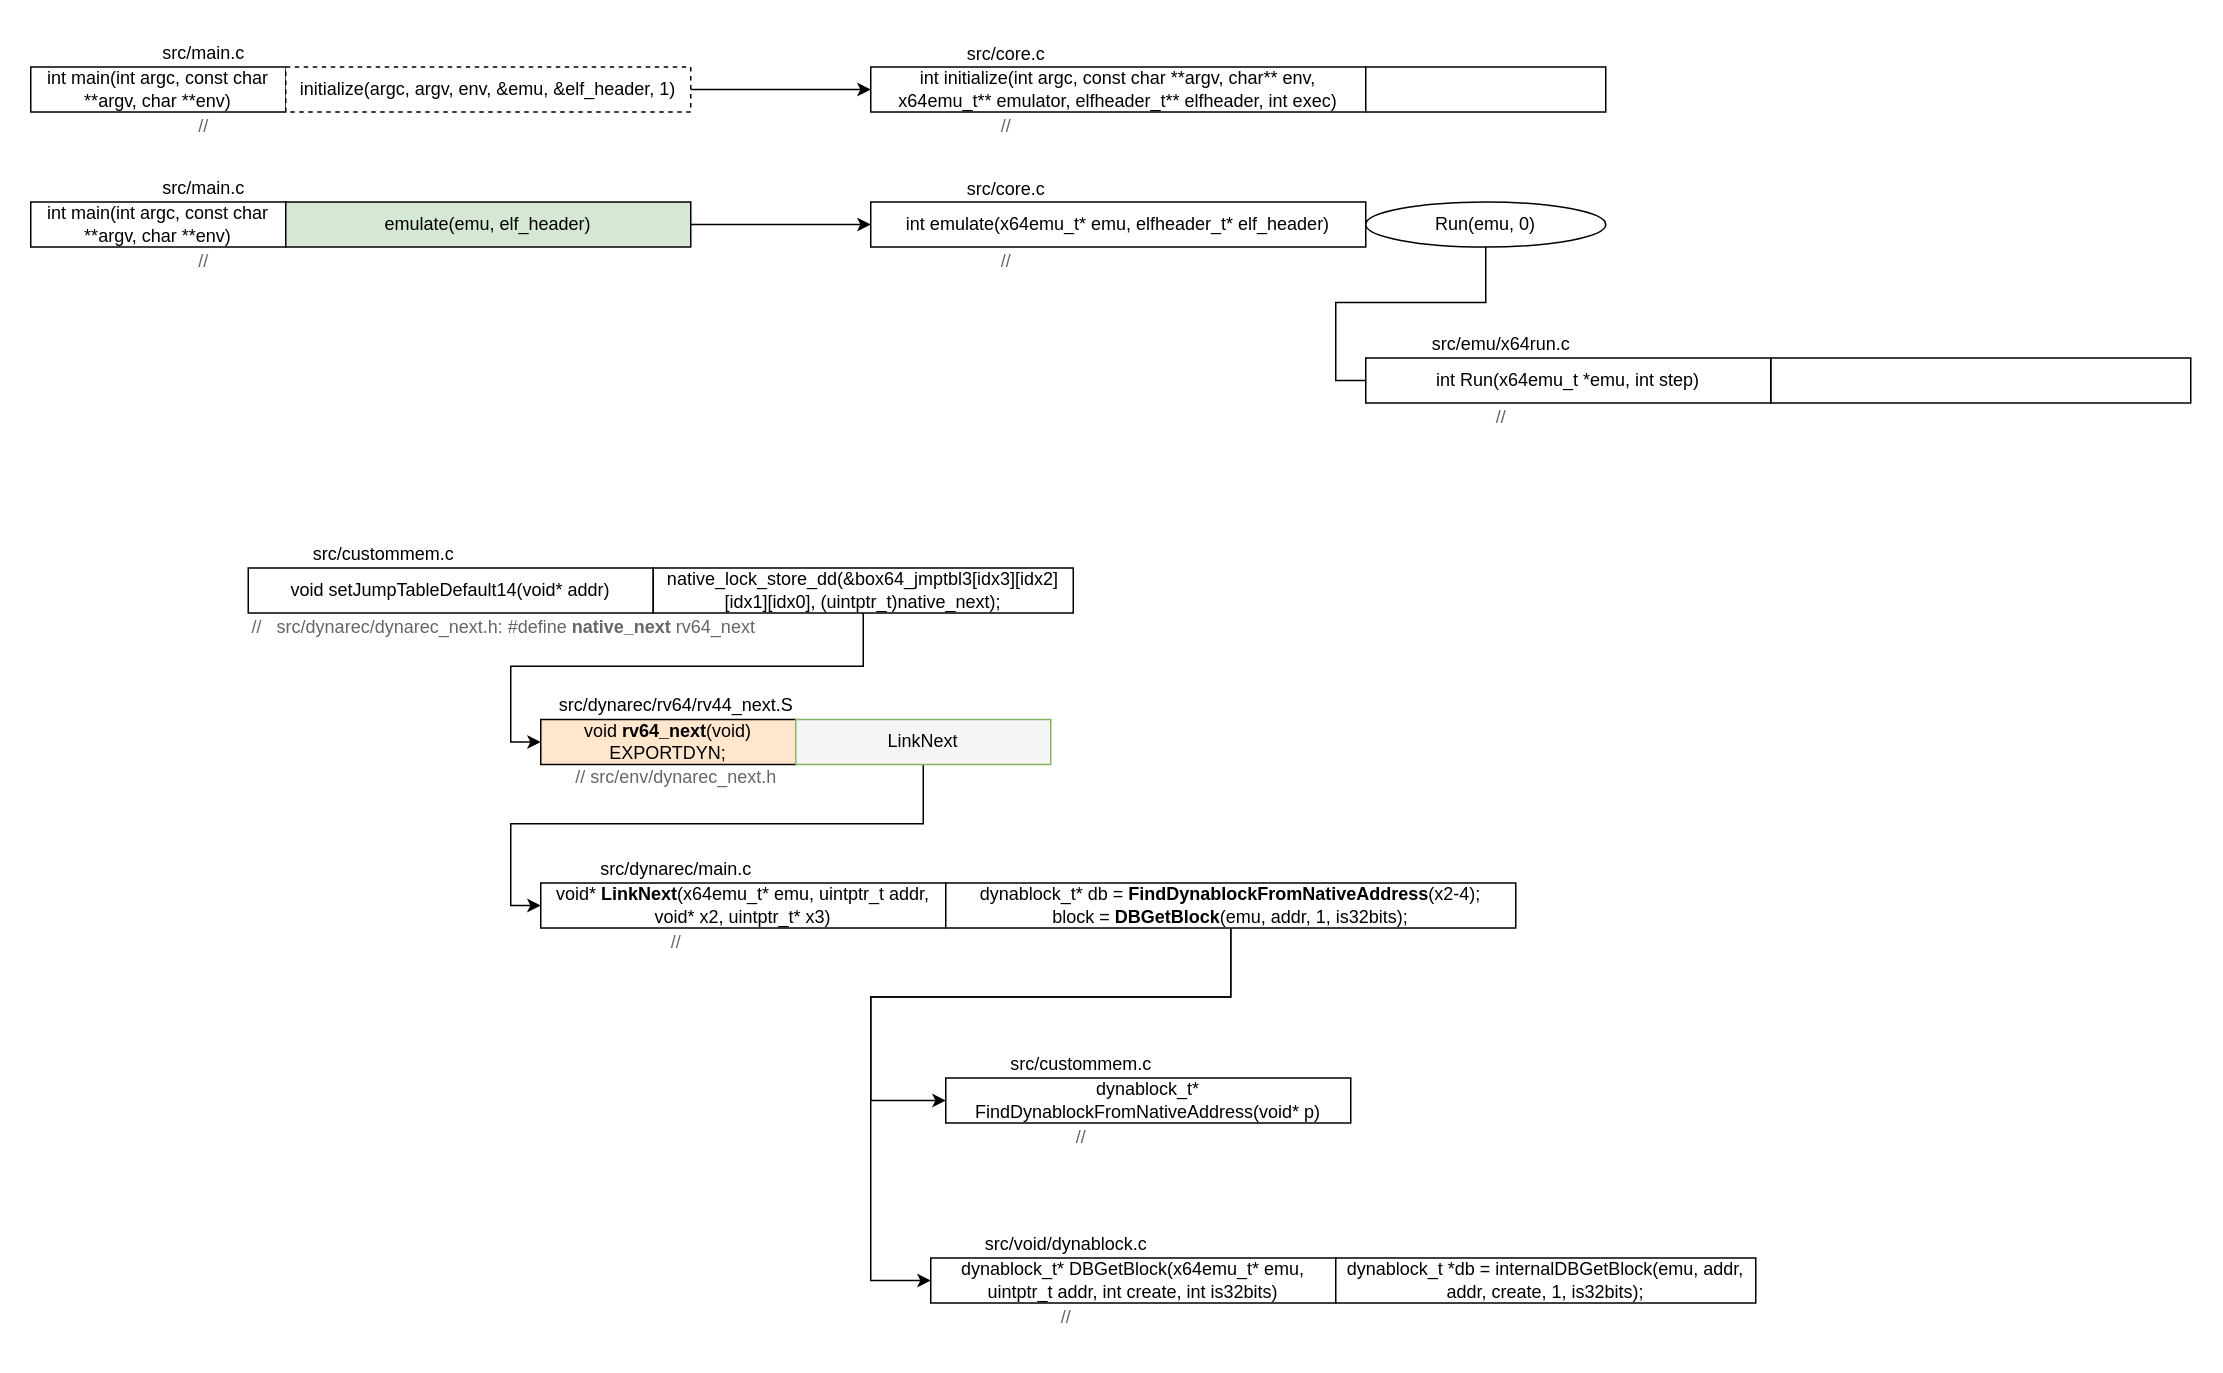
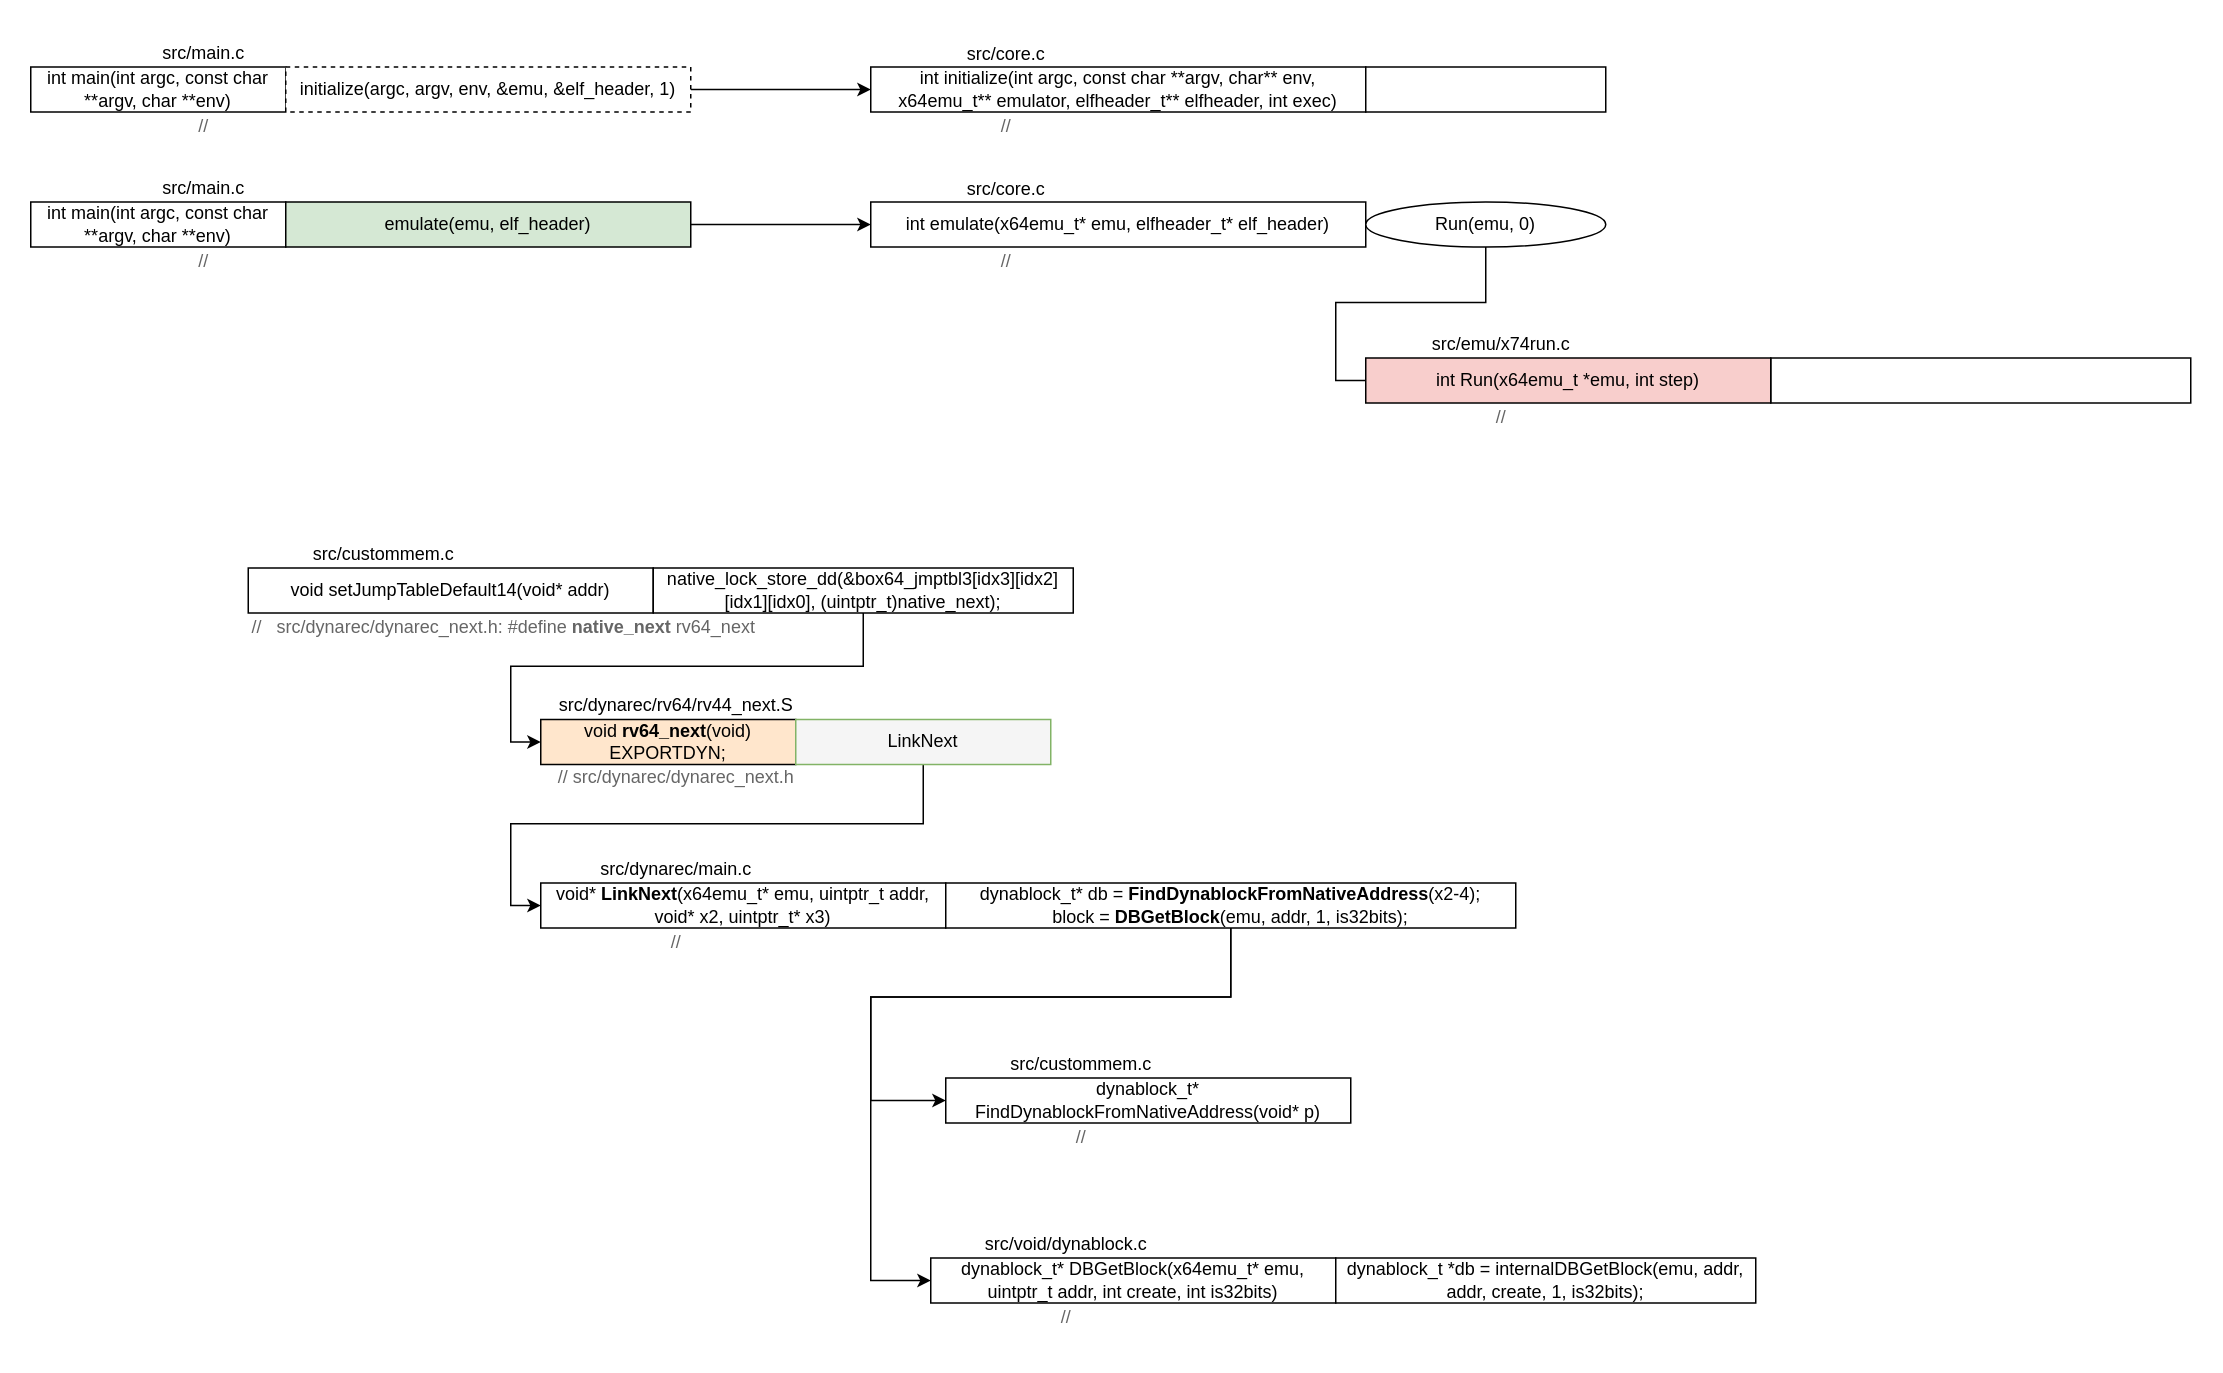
  <mxCell id="0" />
  <mxCell id="1" parent="0" />
  <mxCell id="2" value="int main(int argc, const char **argv, char **env)" style="rounded=0;whiteSpace=wrap;html=1;" parent="1" vertex="1"><mxGeometry x="20" y="44" width="170" height="30" as="geometry" /></mxCell>
  <mxCell id="3" style="edgeStyle=orthogonalEdgeStyle;rounded=0;orthogonalLoop=1;jettySize=auto;html=1;exitX=1;exitY=0.5;exitDx=0;exitDy=0;" parent="1" source="4" target="12" edge="1"><mxGeometry relative="1" as="geometry" /></mxCell>
  <mxCell id="4" value="initialize(argc, argv, env, &amp;amp;emu, &amp;amp;elf_header, 1)" style="rounded=0;whiteSpace=wrap;html=1;dashed=1;" parent="1" vertex="1"><mxGeometry x="190" y="44" width="270" height="30" as="geometry" /></mxCell>
  <mxCell id="5" value="src/main.c" style="text;html=1;align=center;verticalAlign=middle;resizable=0;points=[];autosize=1;strokeColor=none;fillColor=none;" parent="1" vertex="1"><mxGeometry x="95" y="20" width="80" height="30" as="geometry" /></mxCell>
  <mxCell id="6" value="//" style="text;html=1;align=center;verticalAlign=middle;resizable=0;points=[];autosize=1;strokeColor=none;fillColor=none;fontColor=#666666;" parent="1" vertex="1"><mxGeometry x="120" y="69" width="30" height="30" as="geometry" /></mxCell>
  <mxCell id="7" value="int main(int argc, const char **argv, char **env)" style="rounded=0;whiteSpace=wrap;html=1;" parent="1" vertex="1"><mxGeometry x="20" y="134" width="170" height="30" as="geometry" /></mxCell>
  <mxCell id="8" style="edgeStyle=orthogonalEdgeStyle;rounded=0;orthogonalLoop=1;jettySize=auto;html=1;exitX=1;exitY=0.5;exitDx=0;exitDy=0;entryX=0;entryY=0.5;entryDx=0;entryDy=0;" parent="1" source="9" target="16" edge="1"><mxGeometry relative="1" as="geometry" /></mxCell>
  <mxCell id="9" value="emulate(emu, elf_header)" style="rounded=0;whiteSpace=wrap;html=1;fillColor=#d5e8d4;" parent="1" vertex="1"><mxGeometry x="190" y="134" width="270" height="30" as="geometry" /></mxCell>
  <mxCell id="10" value="src/main.c" style="text;html=1;align=center;verticalAlign=middle;resizable=0;points=[];autosize=1;strokeColor=none;fillColor=none;" parent="1" vertex="1"><mxGeometry x="95" y="110" width="80" height="30" as="geometry" /></mxCell>
  <mxCell id="11" value="//" style="text;html=1;align=center;verticalAlign=middle;resizable=0;points=[];autosize=1;strokeColor=none;fillColor=none;fontColor=#666666;" parent="1" vertex="1"><mxGeometry x="120" y="159" width="30" height="30" as="geometry" /></mxCell>
  <mxCell id="12" value="int initialize(int argc, const char **argv, char** env, x64emu_t** emulator, elfheader_t** elfheader, int exec)" style="rounded=0;whiteSpace=wrap;html=1;" parent="1" vertex="1"><mxGeometry x="580" y="44" width="330" height="30" as="geometry" /></mxCell>
  <mxCell id="13" value="" style="rounded=0;whiteSpace=wrap;html=1;" parent="1" vertex="1"><mxGeometry x="910" y="44" width="160" height="30" as="geometry" /></mxCell>
  <mxCell id="14" value="src/core.c" style="text;html=1;align=center;verticalAlign=middle;resizable=0;points=[];autosize=1;strokeColor=none;fillColor=none;" parent="1" vertex="1"><mxGeometry x="630" y="21" width="80" height="30" as="geometry" /></mxCell>
  <mxCell id="15" value="//" style="text;html=1;align=center;verticalAlign=middle;resizable=0;points=[];autosize=1;strokeColor=none;fillColor=none;fontColor=#666666;" parent="1" vertex="1"><mxGeometry x="655" y="69" width="30" height="30" as="geometry" /></mxCell>
  <mxCell id="16" value="int emulate(x64emu_t* emu, elfheader_t* elf_header)" style="rounded=0;whiteSpace=wrap;html=1;" parent="1" vertex="1"><mxGeometry x="580" y="134" width="330" height="30" as="geometry" /></mxCell>
  <mxCell id="17" style="edgeStyle=orthogonalEdgeStyle;rounded=0;orthogonalLoop=1;jettySize=auto;html=1;exitX=0.5;exitY=1;exitDx=0;exitDy=0;entryX=0;entryY=0.5;entryDx=0;entryDy=0;endArrow=none;" parent="1" source="18" target="24" edge="1"><mxGeometry relative="1" as="geometry" /></mxCell>
  <mxCell id="18" value="Run(emu, 0)" style="ellipse;whiteSpace=wrap;html=1;" parent="1" vertex="1"><mxGeometry x="910" y="134" width="160" height="30" as="geometry" /></mxCell>
  <mxCell id="19" value="src/core.c" style="text;html=1;align=center;verticalAlign=middle;resizable=0;points=[];autosize=1;strokeColor=none;fillColor=none;" parent="1" vertex="1"><mxGeometry x="630" y="111" width="80" height="30" as="geometry" /></mxCell>
  <mxCell id="20" value="//" style="text;html=1;align=center;verticalAlign=middle;resizable=0;points=[];autosize=1;strokeColor=none;fillColor=none;fontColor=#666666;" parent="1" vertex="1"><mxGeometry x="655" y="159" width="30" height="30" as="geometry" /></mxCell>
  <mxCell id="21" value="" style="rounded=0;whiteSpace=wrap;html=1;" parent="1" vertex="1"><mxGeometry x="1180" y="238" width="280" height="30" as="geometry" /></mxCell>
- <mxCell id="22" value="src/emu/x64run.c" style="text;html=1;align=center;verticalAlign=middle;resizable=0;points=[];autosize=1;strokeColor=none;fillColor=none;" parent="1" vertex="1"><mxGeometry x="940" y="214" width="120" height="30" as="geometry" /></mxCell>
+ <mxCell id="22" value="src/emu/x74run.c" style="text;html=1;align=center;verticalAlign=middle;resizable=0;points=[];autosize=1;strokeColor=none;fillColor=none;" parent="1" vertex="1"><mxGeometry x="940" y="214" width="120" height="30" as="geometry" /></mxCell>
  <mxCell id="23" value="//" style="text;html=1;align=center;verticalAlign=middle;resizable=0;points=[];autosize=1;strokeColor=none;fillColor=none;fontColor=#666666;" parent="1" vertex="1"><mxGeometry x="985" y="263" width="30" height="30" as="geometry" /></mxCell>
- <mxCell id="24" value="int Run(x64emu_t *emu, int step)" style="rounded=0;whiteSpace=wrap;html=1;" parent="1" vertex="1"><mxGeometry x="910" y="238" width="270" height="30" as="geometry" /></mxCell>
+ <mxCell id="24" value="int Run(x64emu_t *emu, int step)" style="rounded=0;whiteSpace=wrap;html=1;fillColor=#f8cecc;" parent="1" vertex="1"><mxGeometry x="910" y="238" width="270" height="30" as="geometry" /></mxCell>
  <mxCell id="25" value="void* &lt;b&gt;LinkNext&lt;/b&gt;(x64emu_t* emu, uintptr_t addr, void* x2, uintptr_t* x3)" style="rounded=0;whiteSpace=wrap;html=1;" vertex="1" parent="1"><mxGeometry x="360" y="588" width="270" height="30" as="geometry" /></mxCell>
  <mxCell id="26" style="edgeStyle=orthogonalEdgeStyle;rounded=0;orthogonalLoop=1;jettySize=auto;html=1;exitX=0.5;exitY=1;exitDx=0;exitDy=0;entryX=0;entryY=0.5;entryDx=0;entryDy=0;" edge="1" parent="1" source="28" target="41"><mxGeometry relative="1" as="geometry"><Array as="points"><mxPoint x="820" y="664" /><mxPoint x="580" y="664" /><mxPoint x="580" y="733" /></Array></mxGeometry></mxCell>
  <mxCell id="27" style="edgeStyle=orthogonalEdgeStyle;rounded=0;orthogonalLoop=1;jettySize=auto;html=1;entryX=0;entryY=0.5;entryDx=0;entryDy=0;" edge="1" parent="1" source="28" target="44"><mxGeometry relative="1" as="geometry"><Array as="points"><mxPoint x="820" y="664" /><mxPoint x="580" y="664" /><mxPoint x="580" y="853" /></Array></mxGeometry></mxCell>
  <mxCell id="28" value="dynablock_t* db = &lt;b&gt;FindDynablockFromNativeAddress&lt;/b&gt;(x2-4);&lt;div&gt;block = &lt;b&gt;DBGetBlock&lt;/b&gt;(emu, addr, 1, is32bits);&lt;br&gt;&lt;/div&gt;" style="rounded=0;whiteSpace=wrap;html=1;" vertex="1" parent="1"><mxGeometry x="630" y="588" width="380" height="30" as="geometry" /></mxCell>
  <mxCell id="29" value="src/dynarec/main.c" style="text;html=1;align=center;verticalAlign=middle;resizable=0;points=[];autosize=1;strokeColor=none;fillColor=none;" vertex="1" parent="1"><mxGeometry x="380" y="564" width="140" height="30" as="geometry" /></mxCell>
  <mxCell id="30" value="//" style="text;html=1;align=center;verticalAlign=middle;resizable=0;points=[];autosize=1;strokeColor=none;fillColor=none;fontColor=#666666;" vertex="1" parent="1"><mxGeometry x="435" y="613" width="30" height="30" as="geometry" /></mxCell>
  <mxCell id="31" value="&lt;div&gt;void &lt;b&gt;rv64_next&lt;/b&gt;(void) EXPORTDYN;&lt;/div&gt;" style="rounded=0;whiteSpace=wrap;html=1;fillColor=#ffe6cc;" vertex="1" parent="1"><mxGeometry x="360" y="479" width="170" height="30" as="geometry" /></mxCell>
  <mxCell id="32" style="edgeStyle=orthogonalEdgeStyle;rounded=0;orthogonalLoop=1;jettySize=auto;html=1;entryX=0;entryY=0.5;entryDx=0;entryDy=0;" edge="1" parent="1" source="33" target="25"><mxGeometry relative="1" as="geometry" /></mxCell>
  <mxCell id="33" value="LinkNext" style="rounded=0;whiteSpace=wrap;html=1;fillColor=#f5f5f5;strokeColor=#82b366;" vertex="1" parent="1"><mxGeometry x="530" y="479" width="170" height="30" as="geometry" /></mxCell>
  <mxCell id="34" value="src/dynarec/rv64/rv44_next.S" style="text;html=1;align=center;verticalAlign=middle;resizable=0;points=[];autosize=1;strokeColor=none;fillColor=none;" vertex="1" parent="1"><mxGeometry x="360" y="455" width="180" height="30" as="geometry" /></mxCell>
- <mxCell id="35" value="//&amp;nbsp;src/env/dynarec_next.h" style="text;html=1;align=center;verticalAlign=middle;resizable=0;points=[];autosize=1;strokeColor=none;fillColor=none;fontColor=#666666;" vertex="1" parent="1"><mxGeometry x="360" y="503" width="180" height="30" as="geometry" /></mxCell>
+ <mxCell id="35" value="//&amp;nbsp;src/dynarec/dynarec_next.h" style="text;html=1;align=center;verticalAlign=middle;resizable=0;points=[];autosize=1;strokeColor=none;fillColor=none;fontColor=#666666;" vertex="1" parent="1"><mxGeometry x="360" y="503" width="180" height="30" as="geometry" /></mxCell>
  <mxCell id="36" value="void setJumpTableDefault14(void* addr)" style="rounded=0;whiteSpace=wrap;html=1;" vertex="1" parent="1"><mxGeometry x="165" y="378" width="270" height="30" as="geometry" /></mxCell>
  <mxCell id="37" style="edgeStyle=orthogonalEdgeStyle;rounded=0;orthogonalLoop=1;jettySize=auto;html=1;entryX=0;entryY=0.5;entryDx=0;entryDy=0;" edge="1" parent="1" source="38" target="31"><mxGeometry relative="1" as="geometry" /></mxCell>
  <mxCell id="38" value="native_lock_store_dd(&amp;amp;box64_jmptbl3[idx3][idx2][idx1][idx0], (uintptr_t)native_next);" style="rounded=0;whiteSpace=wrap;html=1;" vertex="1" parent="1"><mxGeometry x="435" y="378" width="280" height="30" as="geometry" /></mxCell>
  <mxCell id="39" value="src/custommem.c" style="text;html=1;align=center;verticalAlign=middle;resizable=0;points=[];autosize=1;strokeColor=none;fillColor=none;" vertex="1" parent="1"><mxGeometry x="195" y="354" width="120" height="30" as="geometry" /></mxCell>
  <mxCell id="40" value="//&amp;nbsp; &amp;nbsp;src/dynarec/dynarec_next.h: #define &lt;b&gt;native_next &lt;/b&gt;rv64_next" style="text;html=1;align=center;verticalAlign=middle;resizable=0;points=[];autosize=1;strokeColor=none;fillColor=none;fontColor=#666666;" vertex="1" parent="1"><mxGeometry x="155" y="403" width="360" height="30" as="geometry" /></mxCell>
  <mxCell id="41" value="dynablock_t* FindDynablockFromNativeAddress(void* p)" style="rounded=0;whiteSpace=wrap;html=1;" vertex="1" parent="1"><mxGeometry x="630" y="718" width="270" height="30" as="geometry" /></mxCell>
  <mxCell id="42" value="src/custommem.c" style="text;html=1;align=center;verticalAlign=middle;resizable=0;points=[];autosize=1;strokeColor=none;fillColor=none;" vertex="1" parent="1"><mxGeometry x="660" y="694" width="120" height="30" as="geometry" /></mxCell>
  <mxCell id="43" value="//" style="text;html=1;align=center;verticalAlign=middle;resizable=0;points=[];autosize=1;strokeColor=none;fillColor=none;fontColor=#666666;" vertex="1" parent="1"><mxGeometry x="705" y="743" width="30" height="30" as="geometry" /></mxCell>
  <mxCell id="44" value="dynablock_t* DBGetBlock(x64emu_t* emu, uintptr_t addr, int create, int is32bits)" style="rounded=0;whiteSpace=wrap;html=1;" vertex="1" parent="1"><mxGeometry x="620" y="838" width="270" height="30" as="geometry" /></mxCell>
  <mxCell id="45" value="dynablock_t *db = internalDBGetBlock(emu, addr, addr, create, 1, is32bits);" style="rounded=0;whiteSpace=wrap;html=1;" vertex="1" parent="1"><mxGeometry x="890" y="838" width="280" height="30" as="geometry" /></mxCell>
  <mxCell id="46" value="src/void/dynablock.c" style="text;html=1;align=center;verticalAlign=middle;resizable=0;points=[];autosize=1;strokeColor=none;fillColor=none;" vertex="1" parent="1"><mxGeometry x="635" y="814" width="150" height="30" as="geometry" /></mxCell>
  <mxCell id="47" value="//" style="text;html=1;align=center;verticalAlign=middle;resizable=0;points=[];autosize=1;strokeColor=none;fillColor=none;fontColor=#666666;" vertex="1" parent="1"><mxGeometry x="695" y="863" width="30" height="30" as="geometry" /></mxCell>
